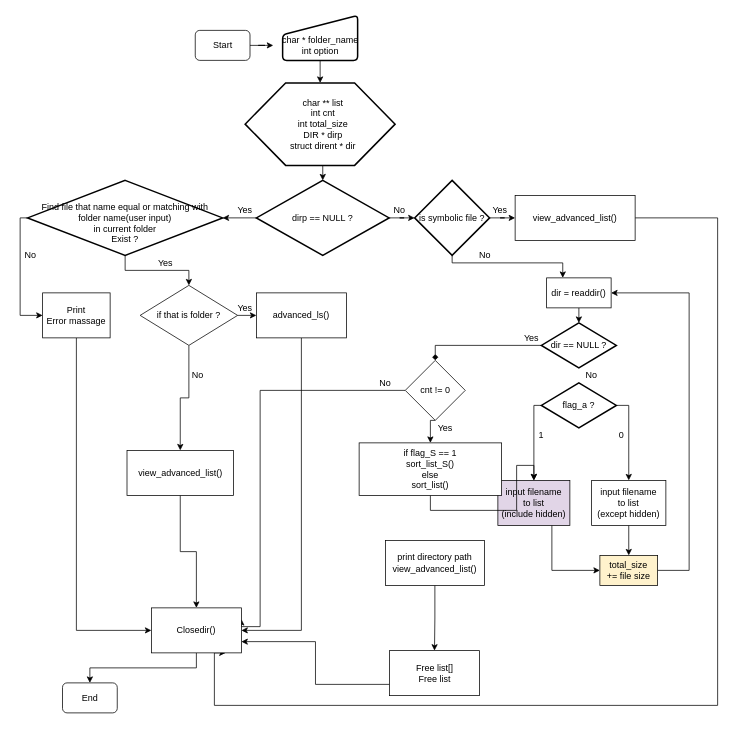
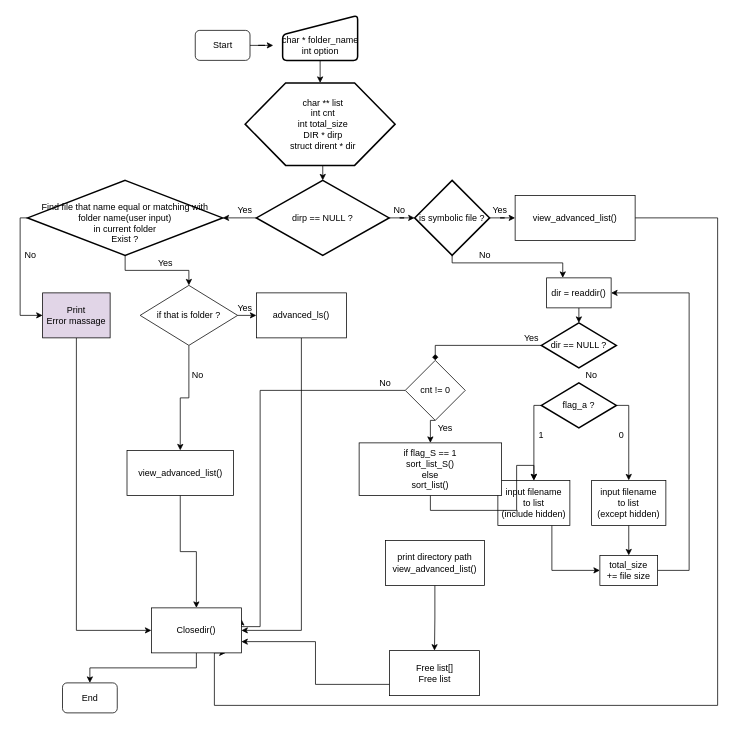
  <mxCell id="0" />
  <mxCell id="1" parent="0" />
  <mxCell id="2" style="edgeStyle=orthogonalEdgeStyle;rounded=0;orthogonalLoop=1;jettySize=auto;html=1;exitX=1;exitY=0.5;exitDx=0;exitDy=0;" parent="1" source="3" target="48" edge="1"><mxGeometry relative="1" as="geometry" /></mxCell>
  <mxCell id="3" value="Start" style="rounded=1;whiteSpace=wrap;html=1;" parent="1" vertex="1"><mxGeometry x="259.5" y="40" width="73" height="40" as="geometry" /></mxCell>
  <mxCell id="4" value="End" style="rounded=1;whiteSpace=wrap;html=1;" parent="1" vertex="1"><mxGeometry x="82.5" y="910" width="73" height="40" as="geometry" /></mxCell>
  <mxCell id="5" style="edgeStyle=orthogonalEdgeStyle;rounded=0;orthogonalLoop=1;jettySize=auto;html=1;exitX=0.5;exitY=1;exitDx=0;exitDy=0;entryX=0.5;entryY=0;entryDx=0;entryDy=0;" parent="1" source="6" target="8" edge="1"><mxGeometry relative="1" as="geometry" /></mxCell>
  <mxCell id="6" value="" style="verticalLabelPosition=bottom;verticalAlign=top;html=1;strokeWidth=2;shape=manualInput;whiteSpace=wrap;rounded=1;size=26;arcSize=11;" parent="1" vertex="1"><mxGeometry x="376" y="20" width="100" height="60" as="geometry" /></mxCell>
  <mxCell id="7" style="edgeStyle=orthogonalEdgeStyle;rounded=0;orthogonalLoop=1;jettySize=auto;html=1;exitX=0.5;exitY=1;exitDx=0;exitDy=0;entryX=0.5;entryY=0;entryDx=0;entryDy=0;entryPerimeter=0;" parent="1" source="8" target="11" edge="1"><mxGeometry relative="1" as="geometry" /></mxCell>
  <mxCell id="8" value="" style="verticalLabelPosition=bottom;verticalAlign=top;html=1;strokeWidth=2;shape=hexagon;perimeter=hexagonPerimeter2;arcSize=6;size=0.27;" parent="1" vertex="1"><mxGeometry x="326" y="110" width="200" height="110" as="geometry" /></mxCell>
  <mxCell id="9" value="" style="edgeStyle=orthogonalEdgeStyle;rounded=0;orthogonalLoop=1;jettySize=auto;html=1;" parent="1" source="11" target="21" edge="1"><mxGeometry relative="1" as="geometry" /></mxCell>
  <mxCell id="10" style="edgeStyle=orthogonalEdgeStyle;rounded=0;orthogonalLoop=1;jettySize=auto;html=1;exitX=0;exitY=0.5;exitDx=0;exitDy=0;exitPerimeter=0;entryX=1;entryY=0.5;entryDx=0;entryDy=0;entryPerimeter=0;" parent="1" source="11" target="14" edge="1"><mxGeometry relative="1" as="geometry" /></mxCell>
  <mxCell id="11" value="dirp == NULL ?" style="strokeWidth=2;html=1;shape=mxgraph.flowchart.decision;whiteSpace=wrap;" parent="1" vertex="1"><mxGeometry x="341" y="240" width="177" height="100" as="geometry" /></mxCell>
  <mxCell id="12" style="edgeStyle=orthogonalEdgeStyle;rounded=0;orthogonalLoop=1;jettySize=auto;html=1;exitX=0;exitY=0.5;exitDx=0;exitDy=0;exitPerimeter=0;entryX=0;entryY=0.5;entryDx=0;entryDy=0;" parent="1" source="14" target="16" edge="1"><mxGeometry relative="1" as="geometry"><Array as="points"><mxPoint x="26" y="290" /><mxPoint x="26" y="420" /></Array></mxGeometry></mxCell>
  <mxCell id="13" style="edgeStyle=orthogonalEdgeStyle;rounded=0;orthogonalLoop=1;jettySize=auto;html=1;exitX=0.5;exitY=1;exitDx=0;exitDy=0;exitPerimeter=0;entryX=0.5;entryY=0;entryDx=0;entryDy=0;" parent="1" source="14" target="63" edge="1"><mxGeometry relative="1" as="geometry" /></mxCell>
  <mxCell id="14" value="&lt;br&gt;Find file that name equal or matching with &lt;br&gt;folder name(user input)&lt;br&gt;in current folder&lt;br&gt;Exist ?&lt;br&gt;" style="strokeWidth=2;html=1;shape=mxgraph.flowchart.decision;whiteSpace=wrap;" parent="1" vertex="1"><mxGeometry x="36" y="240" width="260" height="100" as="geometry" /></mxCell>
  <mxCell id="15" style="edgeStyle=orthogonalEdgeStyle;rounded=0;orthogonalLoop=1;jettySize=auto;html=1;exitX=0.5;exitY=1;exitDx=0;exitDy=0;entryX=0;entryY=0.5;entryDx=0;entryDy=0;" parent="1" source="16" target="47" edge="1"><mxGeometry relative="1" as="geometry" /></mxCell>
- <mxCell id="16" value="Print&lt;br&gt;Error massage&lt;br&gt;" style="rounded=0;whiteSpace=wrap;html=1;" parent="1" vertex="1"><mxGeometry x="56" y="390" width="90" height="60" as="geometry" /></mxCell>
+ <mxCell id="16" value="Print&lt;br&gt;Error massage&lt;br&gt;" style="rounded=0;whiteSpace=wrap;html=1;fillColor=#e1d5e7;" parent="1" vertex="1"><mxGeometry x="56" y="390" width="90" height="60" as="geometry" /></mxCell>
  <mxCell id="17" style="edgeStyle=orthogonalEdgeStyle;rounded=0;orthogonalLoop=1;jettySize=auto;html=1;exitX=0.5;exitY=1;exitDx=0;exitDy=0;entryX=0.5;entryY=0;entryDx=0;entryDy=0;" edge="1" parent="1" source="18" target="47"><mxGeometry relative="1" as="geometry" /></mxCell>
  <mxCell id="18" value="view_advanced_list()&lt;br&gt;" style="rounded=0;whiteSpace=wrap;html=1;" parent="1" vertex="1"><mxGeometry x="168.5" y="600" width="142" height="60" as="geometry" /></mxCell>
  <mxCell id="19" value="" style="edgeStyle=orthogonalEdgeStyle;rounded=0;orthogonalLoop=1;jettySize=auto;html=1;" parent="1" source="21" target="23" edge="1"><mxGeometry relative="1" as="geometry" /></mxCell>
  <mxCell id="20" style="edgeStyle=orthogonalEdgeStyle;rounded=0;orthogonalLoop=1;jettySize=auto;html=1;exitX=0.5;exitY=1;exitDx=0;exitDy=0;exitPerimeter=0;entryX=0.25;entryY=0;entryDx=0;entryDy=0;" parent="1" source="21" target="25" edge="1"><mxGeometry relative="1" as="geometry"><Array as="points"><mxPoint x="602" y="350" /><mxPoint x="750" y="350" /></Array></mxGeometry></mxCell>
  <mxCell id="21" value="is symbolic file ?&lt;br&gt;" style="strokeWidth=2;html=1;shape=mxgraph.flowchart.decision;whiteSpace=wrap;" parent="1" vertex="1"><mxGeometry x="552" y="240" width="100" height="100" as="geometry" /></mxCell>
  <mxCell id="22" style="edgeStyle=orthogonalEdgeStyle;rounded=0;orthogonalLoop=1;jettySize=auto;html=1;exitX=1;exitY=0.5;exitDx=0;exitDy=0;entryX=0.825;entryY=1;entryDx=0;entryDy=0;entryPerimeter=0;" edge="1" parent="1" source="23" target="47"><mxGeometry relative="1" as="geometry"><Array as="points"><mxPoint x="956" y="290" /><mxPoint x="956" y="940" /><mxPoint x="285" y="940" /></Array></mxGeometry></mxCell>
  <mxCell id="23" value="view_advanced_list()" style="rounded=0;whiteSpace=wrap;html=1;" parent="1" vertex="1"><mxGeometry x="686" y="260" width="160" height="60" as="geometry" /></mxCell>
  <mxCell id="24" style="edgeStyle=orthogonalEdgeStyle;rounded=0;orthogonalLoop=1;jettySize=auto;html=1;exitX=0.5;exitY=1;exitDx=0;exitDy=0;entryX=0.5;entryY=0;entryDx=0;entryDy=0;entryPerimeter=0;" parent="1" source="25" target="27" edge="1"><mxGeometry relative="1" as="geometry" /></mxCell>
  <mxCell id="25" value="dir = readdir()" style="rounded=0;whiteSpace=wrap;html=1;" parent="1" vertex="1"><mxGeometry x="728" y="370" width="86" height="40" as="geometry" /></mxCell>
  <mxCell id="26" style="edgeStyle=orthogonalEdgeStyle;rounded=0;orthogonalLoop=1;jettySize=auto;html=1;exitX=0;exitY=0.5;exitDx=0;exitDy=0;exitPerimeter=0;entryX=0.5;entryY=0;entryDx=0;entryDy=0;endArrow=diamond;" parent="1" source="27" target="41" edge="1"><mxGeometry relative="1" as="geometry" /></mxCell>
  <mxCell id="27" value="dir == NULL ?" style="strokeWidth=2;html=1;shape=mxgraph.flowchart.decision;whiteSpace=wrap;" parent="1" vertex="1"><mxGeometry x="721" y="430" width="100" height="60" as="geometry" /></mxCell>
  <mxCell id="28" style="edgeStyle=orthogonalEdgeStyle;rounded=0;orthogonalLoop=1;jettySize=auto;html=1;exitX=1;exitY=0.5;exitDx=0;exitDy=0;entryX=1;entryY=0.5;entryDx=0;entryDy=0;" parent="1" source="29" target="25" edge="1"><mxGeometry relative="1" as="geometry"><Array as="points"><mxPoint x="918" y="760" /><mxPoint x="918" y="390" /></Array></mxGeometry></mxCell>
- <mxCell id="29" value="total_size&lt;br&gt;+= file size" style="rounded=0;whiteSpace=wrap;html=1;fillColor=#fff2cc;" parent="1" vertex="1"><mxGeometry x="799" y="740" width="77" height="40" as="geometry" /></mxCell>
+ <mxCell id="29" value="total_size&lt;br&gt;+= file size" style="rounded=0;whiteSpace=wrap;html=1;" parent="1" vertex="1"><mxGeometry x="799" y="740" width="77" height="40" as="geometry" /></mxCell>
  <mxCell id="30" style="edgeStyle=orthogonalEdgeStyle;rounded=0;orthogonalLoop=1;jettySize=auto;html=1;exitX=1;exitY=0.5;exitDx=0;exitDy=0;exitPerimeter=0;entryX=0.5;entryY=0;entryDx=0;entryDy=0;" parent="1" source="32" target="36" edge="1"><mxGeometry relative="1" as="geometry"><Array as="points"><mxPoint x="838" y="540" /></Array></mxGeometry></mxCell>
  <mxCell id="31" style="edgeStyle=orthogonalEdgeStyle;rounded=0;orthogonalLoop=1;jettySize=auto;html=1;exitX=0;exitY=0.5;exitDx=0;exitDy=0;exitPerimeter=0;entryX=0.5;entryY=0;entryDx=0;entryDy=0;" parent="1" source="32" target="34" edge="1"><mxGeometry relative="1" as="geometry"><Array as="points"><mxPoint x="711" y="540" /></Array></mxGeometry></mxCell>
  <mxCell id="32" value="flag_a ?&lt;br&gt;" style="strokeWidth=2;html=1;shape=mxgraph.flowchart.decision;whiteSpace=wrap;" parent="1" vertex="1"><mxGeometry x="721" y="510" width="100" height="60" as="geometry" /></mxCell>
  <mxCell id="33" style="edgeStyle=orthogonalEdgeStyle;rounded=0;orthogonalLoop=1;jettySize=auto;html=1;exitX=0.75;exitY=1;exitDx=0;exitDy=0;entryX=0;entryY=0.5;entryDx=0;entryDy=0;" parent="1" source="34" target="29" edge="1"><mxGeometry relative="1" as="geometry" /></mxCell>
- <mxCell id="34" value="input filename&lt;br&gt;to list&lt;br&gt;(include hidden)&lt;br&gt;" style="rounded=0;whiteSpace=wrap;html=1;fillColor=#e1d5e7;" parent="1" vertex="1"><mxGeometry x="663" y="640" width="96" height="60" as="geometry" /></mxCell>
+ <mxCell id="34" value="input filename&lt;br&gt;to list&lt;br&gt;(include hidden)&lt;br&gt;" style="rounded=0;whiteSpace=wrap;html=1;" parent="1" vertex="1"><mxGeometry x="663" y="640" width="96" height="60" as="geometry" /></mxCell>
  <mxCell id="35" style="edgeStyle=orthogonalEdgeStyle;rounded=0;orthogonalLoop=1;jettySize=auto;html=1;exitX=0.5;exitY=1;exitDx=0;exitDy=0;entryX=0.5;entryY=0;entryDx=0;entryDy=0;" parent="1" source="36" target="29" edge="1"><mxGeometry relative="1" as="geometry" /></mxCell>
  <mxCell id="36" value="input filename&lt;br&gt;to list&lt;br&gt;(except hidden)&lt;br&gt;" style="rounded=0;whiteSpace=wrap;html=1;" parent="1" vertex="1"><mxGeometry x="788" y="640" width="99" height="60" as="geometry" /></mxCell>
  <mxCell id="37" style="edgeStyle=orthogonalEdgeStyle;rounded=0;orthogonalLoop=1;jettySize=auto;html=1;exitX=0.5;exitY=1;exitDx=0;exitDy=0;" edge="1" parent="1" source="38" target="34"><mxGeometry relative="1" as="geometry" /></mxCell>
  <mxCell id="38" value="if flag_S == 1&lt;br&gt;sort_list_S()&lt;br&gt;else&lt;br&gt;sort_list()&lt;br&gt;" style="rounded=0;whiteSpace=wrap;html=1;" parent="1" vertex="1"><mxGeometry x="478" y="590" width="190" height="70" as="geometry" /></mxCell>
  <mxCell id="39" style="edgeStyle=orthogonalEdgeStyle;rounded=0;orthogonalLoop=1;jettySize=auto;html=1;exitX=0.5;exitY=1;exitDx=0;exitDy=0;entryX=0.5;entryY=0;entryDx=0;entryDy=0;" parent="1" source="41" target="38" edge="1"><mxGeometry relative="1" as="geometry" /></mxCell>
  <mxCell id="40" style="edgeStyle=orthogonalEdgeStyle;rounded=0;orthogonalLoop=1;jettySize=auto;html=1;exitX=0;exitY=0.5;exitDx=0;exitDy=0;entryX=1;entryY=0.25;entryDx=0;entryDy=0;" parent="1" source="41" target="47" edge="1"><mxGeometry relative="1" as="geometry"><Array as="points"><mxPoint x="346" y="520" /><mxPoint x="346" y="835" /></Array></mxGeometry></mxCell>
  <mxCell id="41" value="cnt != 0&lt;br&gt;" style="rhombus;whiteSpace=wrap;html=1;" parent="1" vertex="1"><mxGeometry x="539.5" y="480" width="80" height="80" as="geometry" /></mxCell>
  <mxCell id="42" style="edgeStyle=orthogonalEdgeStyle;rounded=0;orthogonalLoop=1;jettySize=auto;html=1;exitX=0.5;exitY=1;exitDx=0;exitDy=0;entryX=0.5;entryY=0;entryDx=0;entryDy=0;" edge="1" parent="1" source="43" target="45"><mxGeometry relative="1" as="geometry" /></mxCell>
  <mxCell id="43" value="print directory path&lt;br&gt;view_advanced_list()" style="rounded=0;whiteSpace=wrap;html=1;" parent="1" vertex="1"><mxGeometry x="513" y="720" width="132" height="60" as="geometry" /></mxCell>
  <mxCell id="44" style="edgeStyle=orthogonalEdgeStyle;rounded=0;orthogonalLoop=1;jettySize=auto;html=1;exitX=0;exitY=0.75;exitDx=0;exitDy=0;entryX=1;entryY=0.75;entryDx=0;entryDy=0;" parent="1" source="45" target="47" edge="1"><mxGeometry relative="1" as="geometry" /></mxCell>
  <mxCell id="45" value="Free list[]&lt;br&gt;Free list&lt;br&gt;" style="rounded=0;whiteSpace=wrap;html=1;" parent="1" vertex="1"><mxGeometry x="518.5" y="867" width="120" height="60" as="geometry" /></mxCell>
  <mxCell id="46" style="edgeStyle=orthogonalEdgeStyle;rounded=0;orthogonalLoop=1;jettySize=auto;html=1;exitX=0.5;exitY=1;exitDx=0;exitDy=0;entryX=0.5;entryY=0;entryDx=0;entryDy=0;" parent="1" source="47" target="4" edge="1"><mxGeometry relative="1" as="geometry" /></mxCell>
  <mxCell id="47" value="Closedir()" style="rounded=0;whiteSpace=wrap;html=1;" parent="1" vertex="1"><mxGeometry x="201" y="810" width="120" height="60" as="geometry" /></mxCell>
  <mxCell id="48" value="char * folder_name&lt;br&gt;int option&lt;br&gt;" style="text;html=1;strokeColor=none;fillColor=none;align=center;verticalAlign=middle;whiteSpace=wrap;rounded=0;" parent="1" vertex="1"><mxGeometry x="363.5" y="40" width="125" height="40" as="geometry" /></mxCell>
  <mxCell id="49" value="0" style="text;html=1;strokeColor=none;fillColor=none;align=center;verticalAlign=middle;whiteSpace=wrap;rounded=0;" parent="1" vertex="1"><mxGeometry x="808" y="570" width="40" height="20" as="geometry" /></mxCell>
  <mxCell id="50" value="1" style="text;html=1;strokeColor=none;fillColor=none;align=center;verticalAlign=middle;whiteSpace=wrap;rounded=0;" parent="1" vertex="1"><mxGeometry x="701" y="570" width="40" height="20" as="geometry" /></mxCell>
  <mxCell id="51" value="Yes" style="text;html=1;strokeColor=none;fillColor=none;align=center;verticalAlign=middle;whiteSpace=wrap;rounded=0;" parent="1" vertex="1"><mxGeometry x="688" y="440" width="40" height="20" as="geometry" /></mxCell>
  <mxCell id="52" value="Yes" style="text;html=1;strokeColor=none;fillColor=none;align=center;verticalAlign=middle;whiteSpace=wrap;rounded=0;" parent="1" vertex="1"><mxGeometry x="306" y="270" width="40" height="20" as="geometry" /></mxCell>
  <mxCell id="53" value="Yes" style="text;html=1;strokeColor=none;fillColor=none;align=center;verticalAlign=middle;whiteSpace=wrap;rounded=0;" parent="1" vertex="1"><mxGeometry x="573" y="560" width="40" height="20" as="geometry" /></mxCell>
  <mxCell id="54" value="Yes" style="text;html=1;strokeColor=none;fillColor=none;align=center;verticalAlign=middle;whiteSpace=wrap;rounded=0;" parent="1" vertex="1"><mxGeometry x="646" y="270" width="40" height="20" as="geometry" /></mxCell>
  <mxCell id="55" value="No&lt;br&gt;" style="text;html=1;strokeColor=none;fillColor=none;align=center;verticalAlign=middle;whiteSpace=wrap;rounded=0;" parent="1" vertex="1"><mxGeometry x="20" y="330" width="40" height="20" as="geometry" /></mxCell>
  <mxCell id="56" value="No&lt;br&gt;" style="text;html=1;strokeColor=none;fillColor=none;align=center;verticalAlign=middle;whiteSpace=wrap;rounded=0;" parent="1" vertex="1"><mxGeometry x="512" y="270" width="40" height="20" as="geometry" /></mxCell>
  <mxCell id="57" value="No&lt;br&gt;" style="text;html=1;strokeColor=none;fillColor=none;align=center;verticalAlign=middle;whiteSpace=wrap;rounded=0;" parent="1" vertex="1"><mxGeometry x="768" y="490" width="40" height="20" as="geometry" /></mxCell>
  <mxCell id="58" value="No&lt;br&gt;" style="text;html=1;strokeColor=none;fillColor=none;align=center;verticalAlign=middle;whiteSpace=wrap;rounded=0;" parent="1" vertex="1"><mxGeometry x="492.5" y="500" width="40" height="20" as="geometry" /></mxCell>
  <mxCell id="59" value="No&lt;br&gt;" style="text;html=1;strokeColor=none;fillColor=none;align=center;verticalAlign=middle;whiteSpace=wrap;rounded=0;" parent="1" vertex="1"><mxGeometry x="626" y="330" width="40" height="20" as="geometry" /></mxCell>
  <mxCell id="60" value="char ** list&lt;br&gt;int cnt&lt;br&gt;int total_size&lt;br&gt;DIR * dirp&lt;br&gt;struct dirent * dir&lt;br&gt;" style="text;html=1;strokeColor=none;fillColor=none;align=center;verticalAlign=middle;whiteSpace=wrap;rounded=0;" parent="1" vertex="1"><mxGeometry x="290.5" y="115" width="278" height="100" as="geometry" /></mxCell>
  <mxCell id="61" style="edgeStyle=orthogonalEdgeStyle;rounded=0;orthogonalLoop=1;jettySize=auto;html=1;exitX=1;exitY=0.5;exitDx=0;exitDy=0;entryX=0;entryY=0.5;entryDx=0;entryDy=0;" parent="1" source="63" target="68" edge="1"><mxGeometry relative="1" as="geometry" /></mxCell>
  <mxCell id="62" style="edgeStyle=orthogonalEdgeStyle;rounded=0;orthogonalLoop=1;jettySize=auto;html=1;exitX=0.5;exitY=1;exitDx=0;exitDy=0;entryX=0.5;entryY=0;entryDx=0;entryDy=0;" edge="1" parent="1" source="63" target="18"><mxGeometry relative="1" as="geometry" /></mxCell>
  <mxCell id="63" value="if that is folder ?" style="rhombus;whiteSpace=wrap;html=1;" parent="1" vertex="1"><mxGeometry x="186" y="380" width="130" height="80" as="geometry" /></mxCell>
  <mxCell id="64" value="Yes" style="text;html=1;strokeColor=none;fillColor=none;align=center;verticalAlign=middle;whiteSpace=wrap;rounded=0;" parent="1" vertex="1"><mxGeometry x="199.5" y="340" width="40" height="20" as="geometry" /></mxCell>
  <mxCell id="65" value="Yes" style="text;html=1;strokeColor=none;fillColor=none;align=center;verticalAlign=middle;whiteSpace=wrap;rounded=0;" parent="1" vertex="1"><mxGeometry x="306" y="400" width="40" height="20" as="geometry" /></mxCell>
  <mxCell id="66" value="No" style="text;html=1;strokeColor=none;fillColor=none;align=center;verticalAlign=middle;whiteSpace=wrap;rounded=0;" parent="1" vertex="1"><mxGeometry x="242.5" y="490" width="40" height="20" as="geometry" /></mxCell>
  <mxCell id="67" style="edgeStyle=orthogonalEdgeStyle;rounded=0;orthogonalLoop=1;jettySize=auto;html=1;exitX=0.5;exitY=1;exitDx=0;exitDy=0;entryX=1;entryY=0.5;entryDx=0;entryDy=0;" parent="1" source="68" target="47" edge="1"><mxGeometry relative="1" as="geometry" /></mxCell>
  <mxCell id="68" value="advanced_ls()" style="rounded=0;whiteSpace=wrap;html=1;" parent="1" vertex="1"><mxGeometry x="341" y="390" width="120" height="60" as="geometry" /></mxCell>
